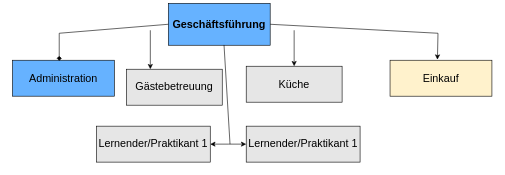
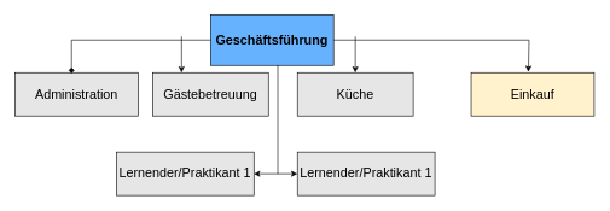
  <mxCell id="0" />
  <mxCell id="1" parent="0" />
- <mxCell id="2" value="&lt;b&gt;&lt;font style=&quot;font-size: 18px;&quot;&gt;Geschäftsführung&lt;/font&gt;&lt;/b&gt;" style="rounded=0;whiteSpace=wrap;html=1;fillColor=#66B2FF;" vertex="1" parent="1"><mxGeometry x="280" y="5" width="170" height="70" as="geometry" /></mxCell>
- <mxCell id="3" value="Administration" style="rounded=0;whiteSpace=wrap;html=1;fontSize=18;fillColor=#66b2ff;" vertex="1" parent="1"><mxGeometry x="20" y="100" width="170" height="60" as="geometry" /></mxCell>
+ <mxCell id="2" value="&lt;b&gt;&lt;font style=&quot;font-size: 18px;&quot;&gt;Geschäftsführung&lt;/font&gt;&lt;/b&gt;" style="rounded=0;whiteSpace=wrap;html=1;fillColor=#66B2FF;" vertex="1" parent="1"><mxGeometry x="290" y="20" width="170" height="70" as="geometry" /></mxCell>
+ <mxCell id="3" value="Administration" style="rounded=0;whiteSpace=wrap;html=1;fontSize=18;fillColor=#E6E6E6;" vertex="1" parent="1"><mxGeometry x="20" y="100" width="170" height="60" as="geometry" /></mxCell>
  <mxCell id="4" value="Einkauf" style="rounded=0;whiteSpace=wrap;html=1;fontSize=18;fillColor=#fff2cc;" vertex="1" parent="1"><mxGeometry x="650" y="100" width="170" height="60" as="geometry" /></mxCell>
  <mxCell id="5" value="" style="endArrow=diamond;html=1;rounded=0;fontSize=18;exitX=0;exitY=0.5;exitDx=0;exitDy=0;entryX=0.459;entryY=0.017;entryDx=0;entryDy=0;entryPerimeter=0;" edge="1" parent="1" source="2" target="3"><mxGeometry width="50" height="50" relative="1" as="geometry"><mxPoint x="400" y="430" as="sourcePoint" /><mxPoint x="90" y="70" as="targetPoint" /><Array as="points"><mxPoint x="98" y="55" /></Array></mxGeometry></mxCell>
  <mxCell id="6" value="" style="endArrow=classic;html=1;rounded=0;fontSize=18;exitX=1;exitY=0.5;exitDx=0;exitDy=0;entryX=0.465;entryY=-0.017;entryDx=0;entryDy=0;entryPerimeter=0;" edge="1" parent="1" source="2" target="4"><mxGeometry width="50" height="50" relative="1" as="geometry"><mxPoint x="400" y="430" as="sourcePoint" /><mxPoint x="690" y="70" as="targetPoint" /><Array as="points"><mxPoint x="730" y="55" /></Array></mxGeometry></mxCell>
- <mxCell id="7" value="Gästebetreuung" style="rounded=0;whiteSpace=wrap;html=1;fontSize=18;fillColor=#E6E6E6;" vertex="1" parent="1"><mxGeometry x="210" y="115" width="160" height="60" as="geometry" /></mxCell>
- <mxCell id="8" value="Küche" style="rounded=0;whiteSpace=wrap;html=1;fontSize=18;fillColor=#E6E6E6;" vertex="1" parent="1"><mxGeometry x="410" y="110" width="160" height="60" as="geometry" /></mxCell>
+ <mxCell id="7" value="Gästebetreuung" style="rounded=0;whiteSpace=wrap;html=1;fontSize=18;fillColor=#E6E6E6;" vertex="1" parent="1"><mxGeometry x="210" y="100" width="160" height="60" as="geometry" /></mxCell>
+ <mxCell id="8" value="Küche" style="rounded=0;whiteSpace=wrap;html=1;fontSize=18;fillColor=#E6E6E6;" vertex="1" parent="1"><mxGeometry x="410" y="100" width="160" height="60" as="geometry" /></mxCell>
  <mxCell id="9" value="" style="endArrow=classic;html=1;rounded=0;fontSize=18;entryX=0.25;entryY=0;entryDx=0;entryDy=0;" edge="1" parent="1" target="7"><mxGeometry width="50" height="50" relative="1" as="geometry"><mxPoint x="250" y="50" as="sourcePoint" /><mxPoint x="450" y="380" as="targetPoint" /></mxGeometry></mxCell>
  <mxCell id="10" value="" style="endArrow=classic;html=1;rounded=0;fontSize=18;entryX=0.5;entryY=0;entryDx=0;entryDy=0;" edge="1" parent="1" target="8"><mxGeometry width="50" height="50" relative="1" as="geometry"><mxPoint x="490" y="50" as="sourcePoint" /><mxPoint x="450" y="330" as="targetPoint" /></mxGeometry></mxCell>
  <mxCell id="11" value="Lernender/Praktikant 1" style="rounded=0;whiteSpace=wrap;html=1;fontSize=18;fillColor=#E6E6E6;" vertex="1" parent="1"><mxGeometry x="160" y="210" width="190" height="60" as="geometry" /></mxCell>
  <mxCell id="12" value="Lernender/Praktikant 1" style="rounded=0;whiteSpace=wrap;html=1;fontSize=18;fillColor=#E6E6E6;" vertex="1" parent="1"><mxGeometry x="410" y="210" width="190" height="60" as="geometry" /></mxCell>
  <mxCell id="13" value="" style="endArrow=none;html=1;rounded=0;fontSize=18;exitX=0.547;exitY=0.993;exitDx=0;exitDy=0;exitPerimeter=0;" edge="1" parent="1" source="2"><mxGeometry width="50" height="50" relative="1" as="geometry"><mxPoint x="390" y="100" as="sourcePoint" /><mxPoint x="383" y="240" as="targetPoint" /></mxGeometry></mxCell>
  <mxCell id="14" value="" style="endArrow=classic;html=1;rounded=0;fontSize=18;entryX=1;entryY=0.5;entryDx=0;entryDy=0;" edge="1" parent="1" target="11"><mxGeometry width="50" height="50" relative="1" as="geometry"><mxPoint x="380" y="240" as="sourcePoint" /><mxPoint x="450" y="320" as="targetPoint" /></mxGeometry></mxCell>
  <mxCell id="15" value="" style="endArrow=classic;html=1;rounded=0;fontSize=18;entryX=0;entryY=0.5;entryDx=0;entryDy=0;" edge="1" parent="1" target="12"><mxGeometry width="50" height="50" relative="1" as="geometry"><mxPoint x="380" y="240" as="sourcePoint" /><mxPoint x="450" y="320" as="targetPoint" /></mxGeometry></mxCell>
